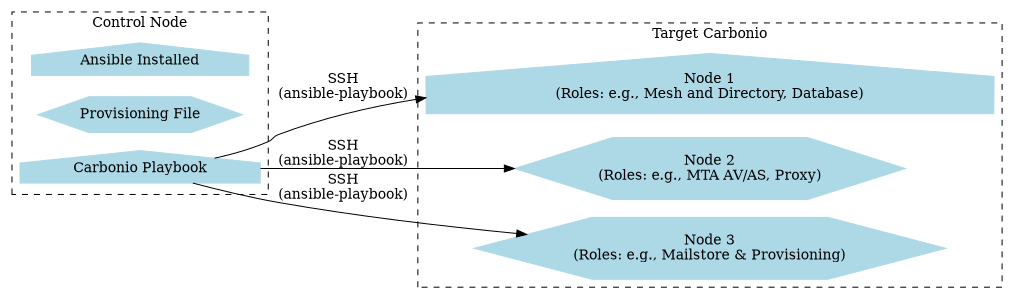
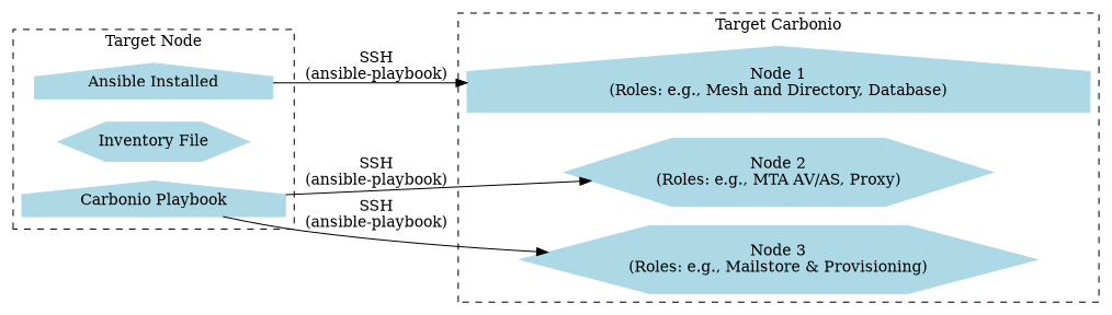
  digraph {
    rankdir=LR
    node [color=lightblue shape=house style=filled]
    n1 [label="Ansible Installed"]
-   n2 [label="Provisioning File" shape=hexagon]
+   n2 [label="Inventory File" shape=hexagon]
    n3 [label="Carbonio Playbook"]
    n4 [label="Node 1\n(Roles: e.g., Mesh and Directory, Database)"]
    n5 [label="Node 2\n(Roles: e.g., MTA AV/AS, Proxy)" shape=hexagon]
    n6 [label="Node 3\n(Roles: e.g., Mailstore & Provisioning)" shape=hexagon]
    subgraph cluster_1 {
-     label="Control Node"
+     label="Target Node"
      style=dashed
      n1
      n2
      n3
    }
    subgraph cluster_2 {
      label="Target Carbonio"
      style=dashed
      n4
      n5
      n6
    }
-   n3 -> n4 [label="SSH\n(ansible-playbook)"]
+   n1 -> n4 [label="SSH\n(ansible-playbook)"]
    n3 -> n5 [label="SSH\n(ansible-playbook)"]
    n3 -> n6 [label="SSH\n(ansible-playbook)"]
  }
